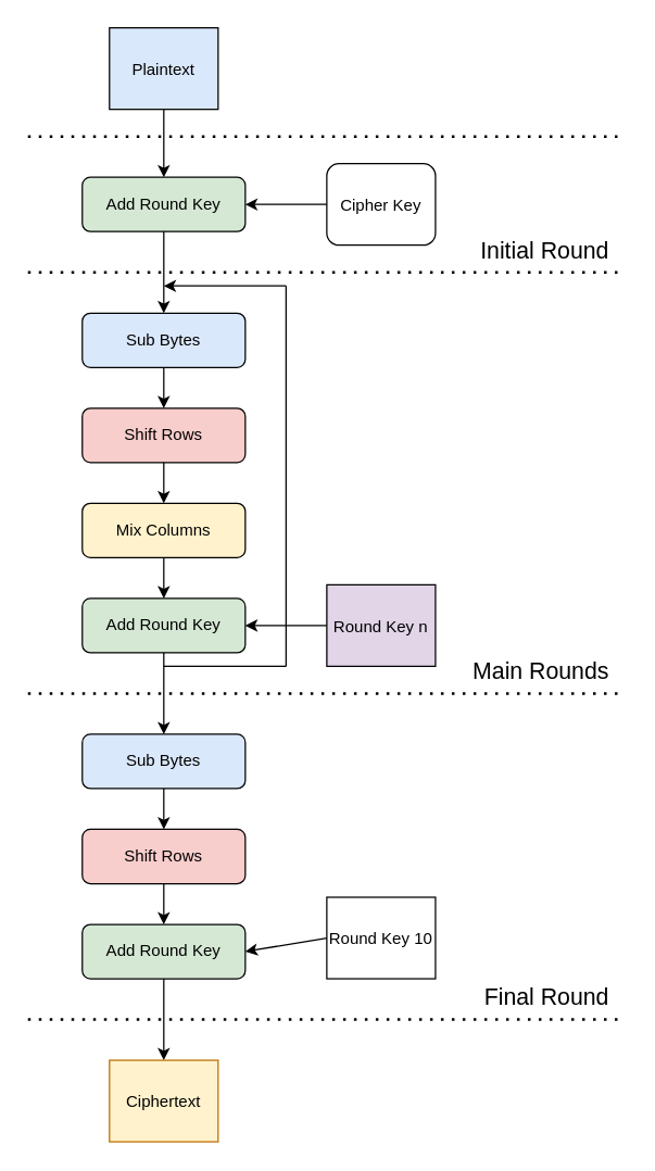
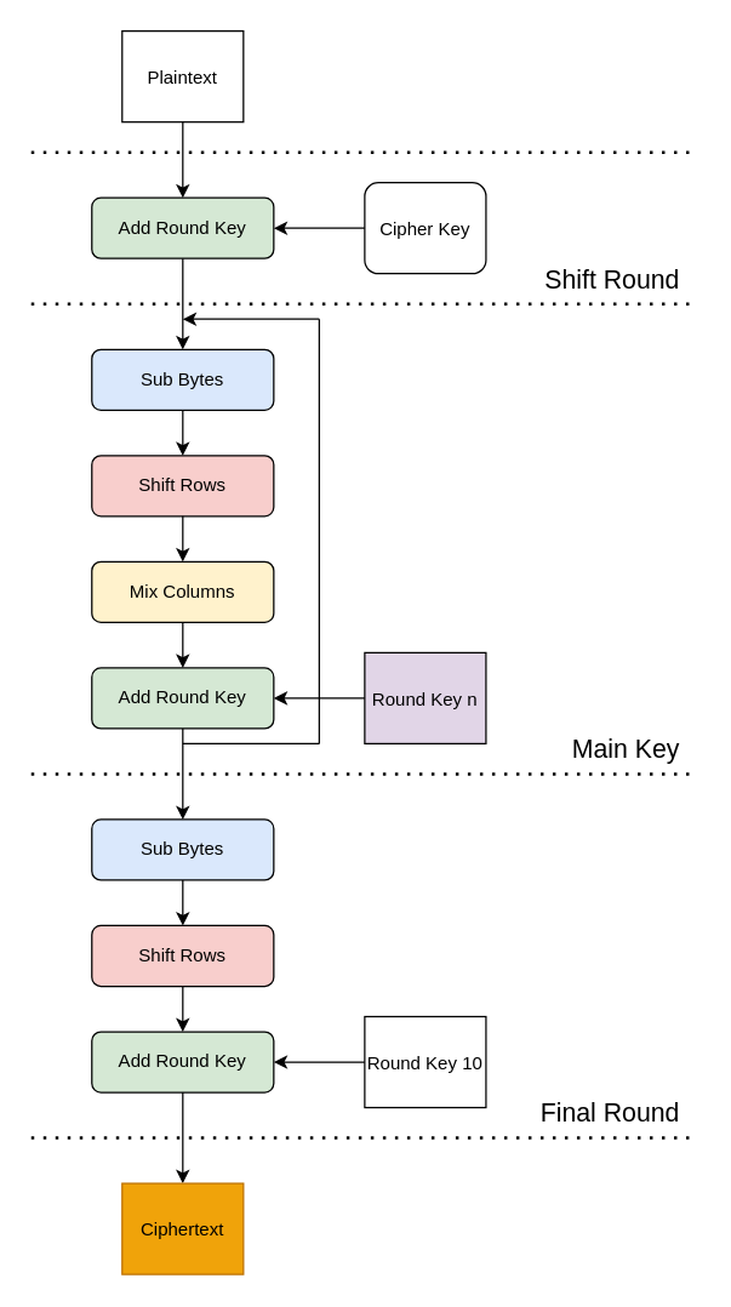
  <mxCell id="0" />
  <mxCell id="1" parent="0" />
  <mxCell id="2" value="" style="endArrow=none;dashed=1;html=1;dashPattern=1 3;strokeWidth=2;rounded=0;" edge="1" parent="1"><mxGeometry width="50" height="50" relative="1" as="geometry"><mxPoint x="20" y="200" as="sourcePoint" /><mxPoint x="460" y="200" as="targetPoint" /></mxGeometry></mxCell>
  <mxCell id="3" value="Add Round Key" style="rounded=1;whiteSpace=wrap;html=1;fillColor=#d5e8d4;strokeColor=#000000;" vertex="1" parent="1"><mxGeometry x="60" y="130" width="120" height="40" as="geometry" /></mxCell>
  <mxCell id="4" value="Sub Bytes" style="rounded=1;whiteSpace=wrap;html=1;fillColor=#dae8fc;strokeColor=#000000;" vertex="1" parent="1"><mxGeometry x="60" y="230" width="120" height="40" as="geometry" /></mxCell>
  <mxCell id="5" value="Shift Rows" style="rounded=1;whiteSpace=wrap;html=1;fillColor=#f8cecc;strokeColor=#000000;" vertex="1" parent="1"><mxGeometry x="60" y="300" width="120" height="40" as="geometry" /></mxCell>
  <mxCell id="6" value="Mix Columns" style="rounded=1;whiteSpace=wrap;html=1;fillColor=#fff2cc;strokeColor=#000000;" vertex="1" parent="1"><mxGeometry x="60" y="370" width="120" height="40" as="geometry" /></mxCell>
- <mxCell id="7" value="Initial Round" style="text;html=1;strokeColor=none;fillColor=none;align=right;verticalAlign=middle;whiteSpace=wrap;rounded=0;fontSize=17;" vertex="1" parent="1"><mxGeometry x="330" y="170" width="120" height="30" as="geometry" /></mxCell>
+ <mxCell id="7" value="Shift Round" style="text;html=1;strokeColor=none;fillColor=none;align=right;verticalAlign=middle;whiteSpace=wrap;rounded=0;fontSize=17;" vertex="1" parent="1"><mxGeometry x="330" y="170" width="120" height="30" as="geometry" /></mxCell>
  <mxCell id="8" value="Add Round Key" style="rounded=1;whiteSpace=wrap;html=1;fillColor=#d5e8d4;strokeColor=#000000;" vertex="1" parent="1"><mxGeometry x="60" y="440" width="120" height="40" as="geometry" /></mxCell>
  <mxCell id="9" value="" style="endArrow=none;dashed=1;html=1;dashPattern=1 3;strokeWidth=2;rounded=0;" edge="1" parent="1"><mxGeometry width="50" height="50" relative="1" as="geometry"><mxPoint x="20" y="510" as="sourcePoint" /><mxPoint x="460" y="510" as="targetPoint" /></mxGeometry></mxCell>
- <mxCell id="10" value="Main Rounds" style="text;html=1;strokeColor=none;fillColor=none;align=right;verticalAlign=middle;whiteSpace=wrap;rounded=0;fontSize=17;" vertex="1" parent="1"><mxGeometry x="330" y="480" width="120" height="30" as="geometry" /></mxCell>
+ <mxCell id="10" value="Main Key" style="text;html=1;strokeColor=none;fillColor=none;align=right;verticalAlign=middle;whiteSpace=wrap;rounded=0;fontSize=17;" vertex="1" parent="1"><mxGeometry x="330" y="480" width="120" height="30" as="geometry" /></mxCell>
  <mxCell id="11" value="Sub Bytes" style="rounded=1;whiteSpace=wrap;html=1;fillColor=#dae8fc;strokeColor=#000000;" vertex="1" parent="1"><mxGeometry x="60" y="540" width="120" height="40" as="geometry" /></mxCell>
  <mxCell id="12" value="Shift Rows" style="rounded=1;whiteSpace=wrap;html=1;fillColor=#f8cecc;strokeColor=#000000;" vertex="1" parent="1"><mxGeometry x="60" y="610" width="120" height="40" as="geometry" /></mxCell>
  <mxCell id="13" value="Add Round Key" style="rounded=1;whiteSpace=wrap;html=1;fillColor=#d5e8d4;strokeColor=#000000;" vertex="1" parent="1"><mxGeometry x="60" y="680" width="120" height="40" as="geometry" /></mxCell>
  <mxCell id="14" value="" style="endArrow=none;dashed=1;html=1;dashPattern=1 3;strokeWidth=2;rounded=0;" edge="1" parent="1"><mxGeometry width="50" height="50" relative="1" as="geometry"><mxPoint x="20" y="750" as="sourcePoint" /><mxPoint x="460" y="750" as="targetPoint" /></mxGeometry></mxCell>
  <mxCell id="15" value="Final Round" style="text;html=1;strokeColor=none;fillColor=none;align=right;verticalAlign=middle;whiteSpace=wrap;rounded=0;fontSize=17;" vertex="1" parent="1"><mxGeometry x="330" y="720" width="120" height="30" as="geometry" /></mxCell>
  <mxCell id="16" value="&lt;font style=&quot;font-size: 12px&quot;&gt;Cipher Key&lt;/font&gt;" style="whiteSpace=wrap;html=1;fontSize=17;rounded=1;" vertex="1" parent="1"><mxGeometry x="240" y="120" width="80" height="60" as="geometry" /></mxCell>
  <mxCell id="17" value="&lt;font style=&quot;font-size: 12px&quot;&gt;Round Key n&lt;/font&gt;" style="rounded=0;whiteSpace=wrap;html=1;fontSize=17;strokeColor=#000000;fillColor=#e1d5e7;" vertex="1" parent="1"><mxGeometry x="240" y="430" width="80" height="60" as="geometry" /></mxCell>
- <mxCell id="18" value="&lt;font style=&quot;font-size: 12px&quot;&gt;Round Key 10&lt;/font&gt;" style="rounded=0;whiteSpace=wrap;html=1;fontSize=17;strokeColor=#000000;" vertex="1" parent="1"><mxGeometry x="240" y="660" width="80" height="60" as="geometry" /></mxCell>
+ <mxCell id="18" value="&lt;font style=&quot;font-size: 12px&quot;&gt;Round Key 10&lt;/font&gt;" style="rounded=0;whiteSpace=wrap;html=1;fontSize=17;strokeColor=#000000;" vertex="1" parent="1"><mxGeometry x="240" y="670" width="80" height="60" as="geometry" /></mxCell>
  <mxCell id="19" value="" style="endArrow=classic;html=1;rounded=0;fontSize=12;entryX=0.5;entryY=0;entryDx=0;entryDy=0;exitX=0.5;exitY=1;exitDx=0;exitDy=0;" edge="1" parent="1" source="3" target="4"><mxGeometry width="50" height="50" relative="1" as="geometry"><mxPoint x="-70" y="200" as="sourcePoint" /><mxPoint x="-20" y="150" as="targetPoint" /></mxGeometry></mxCell>
  <mxCell id="20" value="" style="endArrow=classic;html=1;rounded=0;fontSize=12;entryX=0.5;entryY=0;entryDx=0;entryDy=0;exitX=0.5;exitY=1;exitDx=0;exitDy=0;" edge="1" parent="1" source="4" target="5"><mxGeometry width="50" height="50" relative="1" as="geometry"><mxPoint x="130" y="180" as="sourcePoint" /><mxPoint x="130" y="240" as="targetPoint" /></mxGeometry></mxCell>
  <mxCell id="21" value="" style="endArrow=classic;html=1;rounded=0;fontSize=12;entryX=0.5;entryY=0;entryDx=0;entryDy=0;exitX=0.5;exitY=1;exitDx=0;exitDy=0;" edge="1" parent="1" source="5" target="6"><mxGeometry width="50" height="50" relative="1" as="geometry"><mxPoint x="130" y="280" as="sourcePoint" /><mxPoint x="130" y="310" as="targetPoint" /></mxGeometry></mxCell>
  <mxCell id="22" value="" style="endArrow=classic;html=1;rounded=0;fontSize=12;entryX=0.5;entryY=0;entryDx=0;entryDy=0;exitX=0.5;exitY=1;exitDx=0;exitDy=0;" edge="1" parent="1" source="6" target="8"><mxGeometry width="50" height="50" relative="1" as="geometry"><mxPoint x="130" y="350" as="sourcePoint" /><mxPoint x="130" y="380" as="targetPoint" /></mxGeometry></mxCell>
  <mxCell id="23" value="" style="endArrow=classic;html=1;rounded=0;fontSize=12;entryX=0.5;entryY=0;entryDx=0;entryDy=0;exitX=0.5;exitY=1;exitDx=0;exitDy=0;" edge="1" parent="1" source="8" target="11"><mxGeometry width="50" height="50" relative="1" as="geometry"><mxPoint x="130" y="420" as="sourcePoint" /><mxPoint x="130" y="450" as="targetPoint" /></mxGeometry></mxCell>
  <mxCell id="24" value="" style="endArrow=classic;html=1;rounded=0;fontSize=12;entryX=0.5;entryY=0;entryDx=0;entryDy=0;exitX=0.5;exitY=1;exitDx=0;exitDy=0;" edge="1" parent="1" source="11" target="12"><mxGeometry width="50" height="50" relative="1" as="geometry"><mxPoint x="130" y="490" as="sourcePoint" /><mxPoint x="130" y="550" as="targetPoint" /></mxGeometry></mxCell>
  <mxCell id="25" value="" style="endArrow=classic;html=1;rounded=0;fontSize=12;entryX=0.5;entryY=0;entryDx=0;entryDy=0;exitX=0.5;exitY=1;exitDx=0;exitDy=0;" edge="1" parent="1" source="12" target="13"><mxGeometry width="50" height="50" relative="1" as="geometry"><mxPoint x="130" y="590" as="sourcePoint" /><mxPoint x="130" y="620" as="targetPoint" /></mxGeometry></mxCell>
  <mxCell id="26" value="" style="endArrow=none;html=1;rounded=0;fontSize=12;" edge="1" parent="1"><mxGeometry width="50" height="50" relative="1" as="geometry"><mxPoint x="120" y="490" as="sourcePoint" /><mxPoint x="210" y="490" as="targetPoint" /></mxGeometry></mxCell>
  <mxCell id="27" value="" style="endArrow=none;html=1;rounded=0;fontSize=12;" edge="1" parent="1"><mxGeometry width="50" height="50" relative="1" as="geometry"><mxPoint x="210" y="210" as="sourcePoint" /><mxPoint x="210" y="490" as="targetPoint" /></mxGeometry></mxCell>
  <mxCell id="28" value="" style="endArrow=classic;html=1;rounded=0;fontSize=12;" edge="1" parent="1"><mxGeometry width="50" height="50" relative="1" as="geometry"><mxPoint x="210" y="210" as="sourcePoint" /><mxPoint x="120" y="210" as="targetPoint" /></mxGeometry></mxCell>
  <mxCell id="29" value="" style="endArrow=classic;html=1;rounded=0;fontSize=12;entryX=1;entryY=0.5;entryDx=0;entryDy=0;exitX=0;exitY=0.5;exitDx=0;exitDy=0;" edge="1" parent="1" source="17" target="8"><mxGeometry width="50" height="50" relative="1" as="geometry"><mxPoint x="300" y="410" as="sourcePoint" /><mxPoint x="350" y="360" as="targetPoint" /></mxGeometry></mxCell>
  <mxCell id="30" value="" style="endArrow=classic;html=1;rounded=0;fontSize=12;entryX=1;entryY=0.5;entryDx=0;entryDy=0;exitX=0;exitY=0.5;exitDx=0;exitDy=0;" edge="1" parent="1" source="16" target="3"><mxGeometry width="50" height="50" relative="1" as="geometry"><mxPoint x="250" y="470" as="sourcePoint" /><mxPoint x="190" y="470" as="targetPoint" /></mxGeometry></mxCell>
  <mxCell id="31" value="" style="endArrow=classic;html=1;rounded=0;fontSize=12;entryX=1;entryY=0.5;entryDx=0;entryDy=0;exitX=0;exitY=0.5;exitDx=0;exitDy=0;" edge="1" parent="1" source="18" target="13"><mxGeometry width="50" height="50" relative="1" as="geometry"><mxPoint x="250" y="470" as="sourcePoint" /><mxPoint x="190" y="470" as="targetPoint" /></mxGeometry></mxCell>
  <mxCell id="32" value="" style="endArrow=classic;html=1;rounded=0;fontSize=35;exitX=0.5;exitY=1;exitDx=0;exitDy=0;" edge="1" parent="1" source="13"><mxGeometry width="50" height="50" relative="1" as="geometry"><mxPoint x="130" y="880" as="sourcePoint" /><mxPoint x="120" y="780" as="targetPoint" /></mxGeometry></mxCell>
- <mxCell id="33" value="&lt;font style=&quot;font-size: 12px&quot;&gt;Ciphertext&lt;/font&gt;" style="rounded=0;whiteSpace=wrap;html=1;fontSize=17;strokeColor=#BD7000;fillColor=#fff2cc;fontColor=#000000;" vertex="1" parent="1"><mxGeometry x="80" y="780" width="80" height="60" as="geometry" /></mxCell>
+ <mxCell id="33" value="&lt;font style=&quot;font-size: 12px&quot;&gt;Ciphertext&lt;/font&gt;" style="rounded=0;whiteSpace=wrap;html=1;fontSize=17;strokeColor=#BD7000;fillColor=#f0a30a;fontColor=#000000;" vertex="1" parent="1"><mxGeometry x="80" y="780" width="80" height="60" as="geometry" /></mxCell>
  <mxCell id="34" value="" style="endArrow=none;dashed=1;html=1;dashPattern=1 3;strokeWidth=2;rounded=0;" edge="1" parent="1"><mxGeometry width="50" height="50" relative="1" as="geometry"><mxPoint x="20" y="100" as="sourcePoint" /><mxPoint x="460" y="100" as="targetPoint" /></mxGeometry></mxCell>
- <mxCell id="35" value="&lt;font style=&quot;font-size: 12px&quot;&gt;Plaintext&lt;/font&gt;" style="rounded=0;whiteSpace=wrap;html=1;fontSize=17;fillColor=#dae8fc;" vertex="1" parent="1"><mxGeometry x="80" y="20" width="80" height="60" as="geometry" /></mxCell>
+ <mxCell id="35" value="&lt;font style=&quot;font-size: 12px&quot;&gt;Plaintext&lt;/font&gt;" style="rounded=0;whiteSpace=wrap;html=1;fontSize=17;" vertex="1" parent="1"><mxGeometry x="80" y="20" width="80" height="60" as="geometry" /></mxCell>
  <mxCell id="36" value="" style="endArrow=classic;html=1;rounded=0;fontSize=12;entryX=0.5;entryY=0;entryDx=0;entryDy=0;exitX=0.5;exitY=1;exitDx=0;exitDy=0;" edge="1" parent="1" source="35" target="3"><mxGeometry width="50" height="50" relative="1" as="geometry"><mxPoint x="-20" y="90" as="sourcePoint" /><mxPoint x="-20" y="150" as="targetPoint" /></mxGeometry></mxCell>
